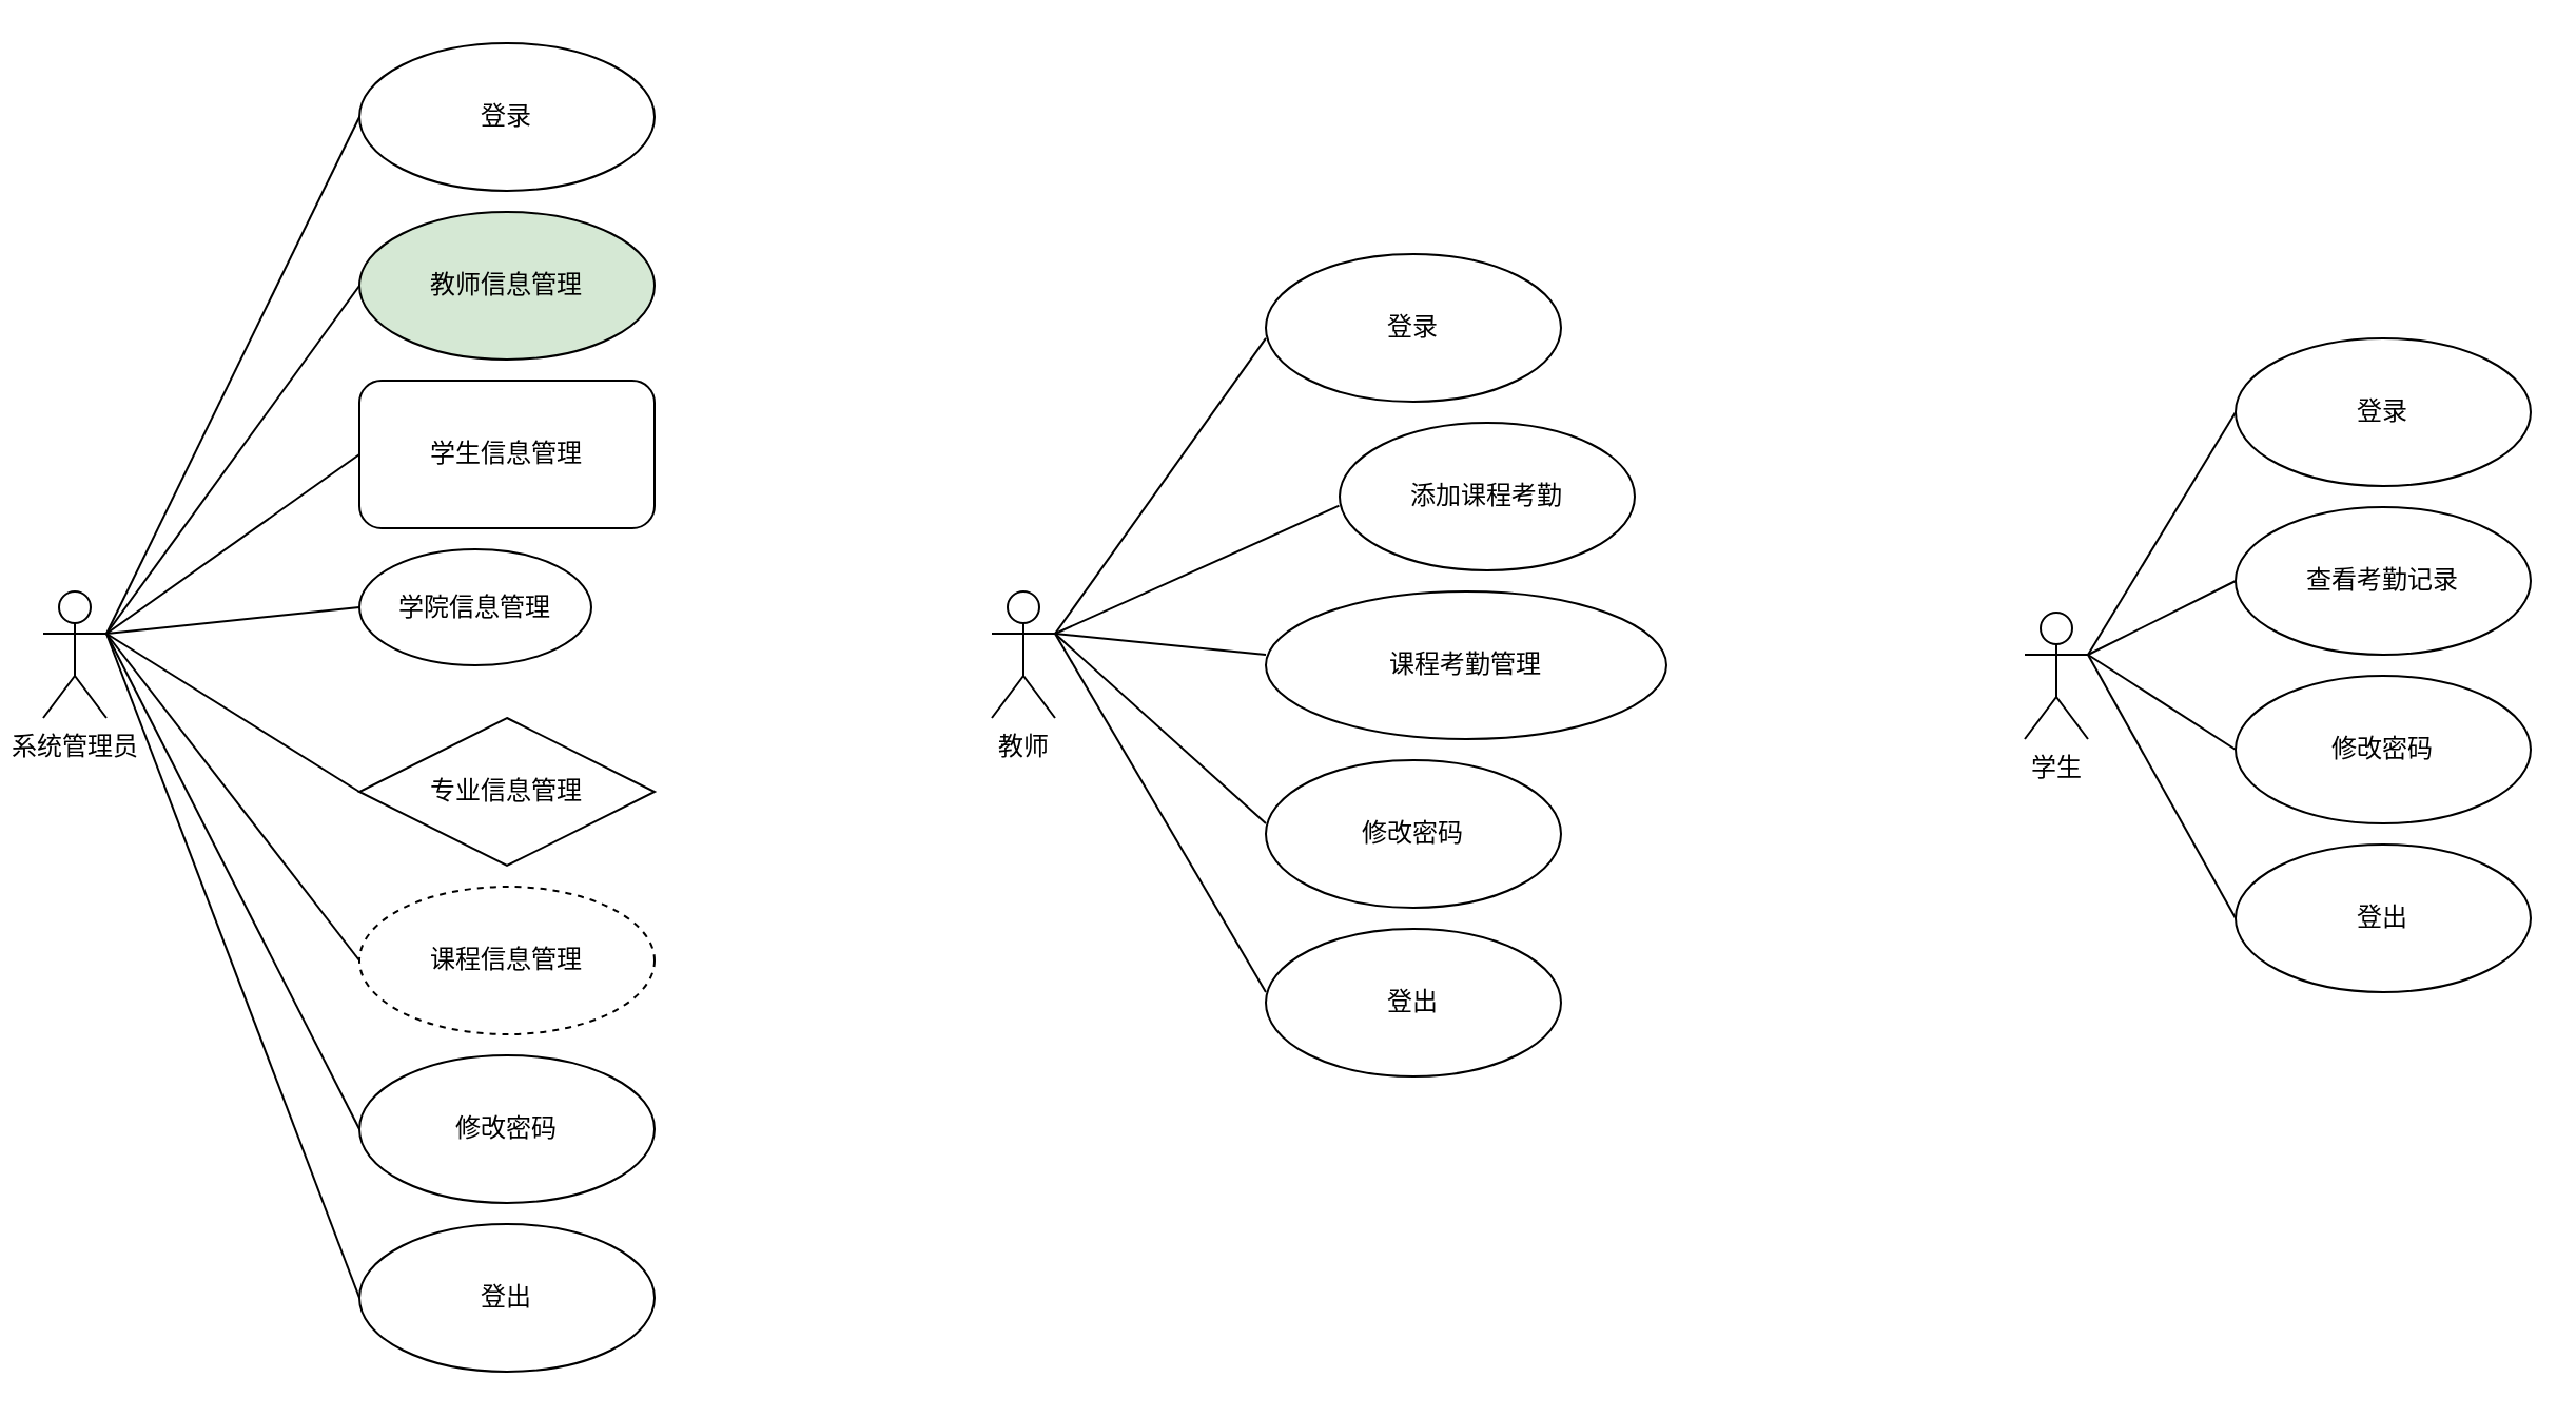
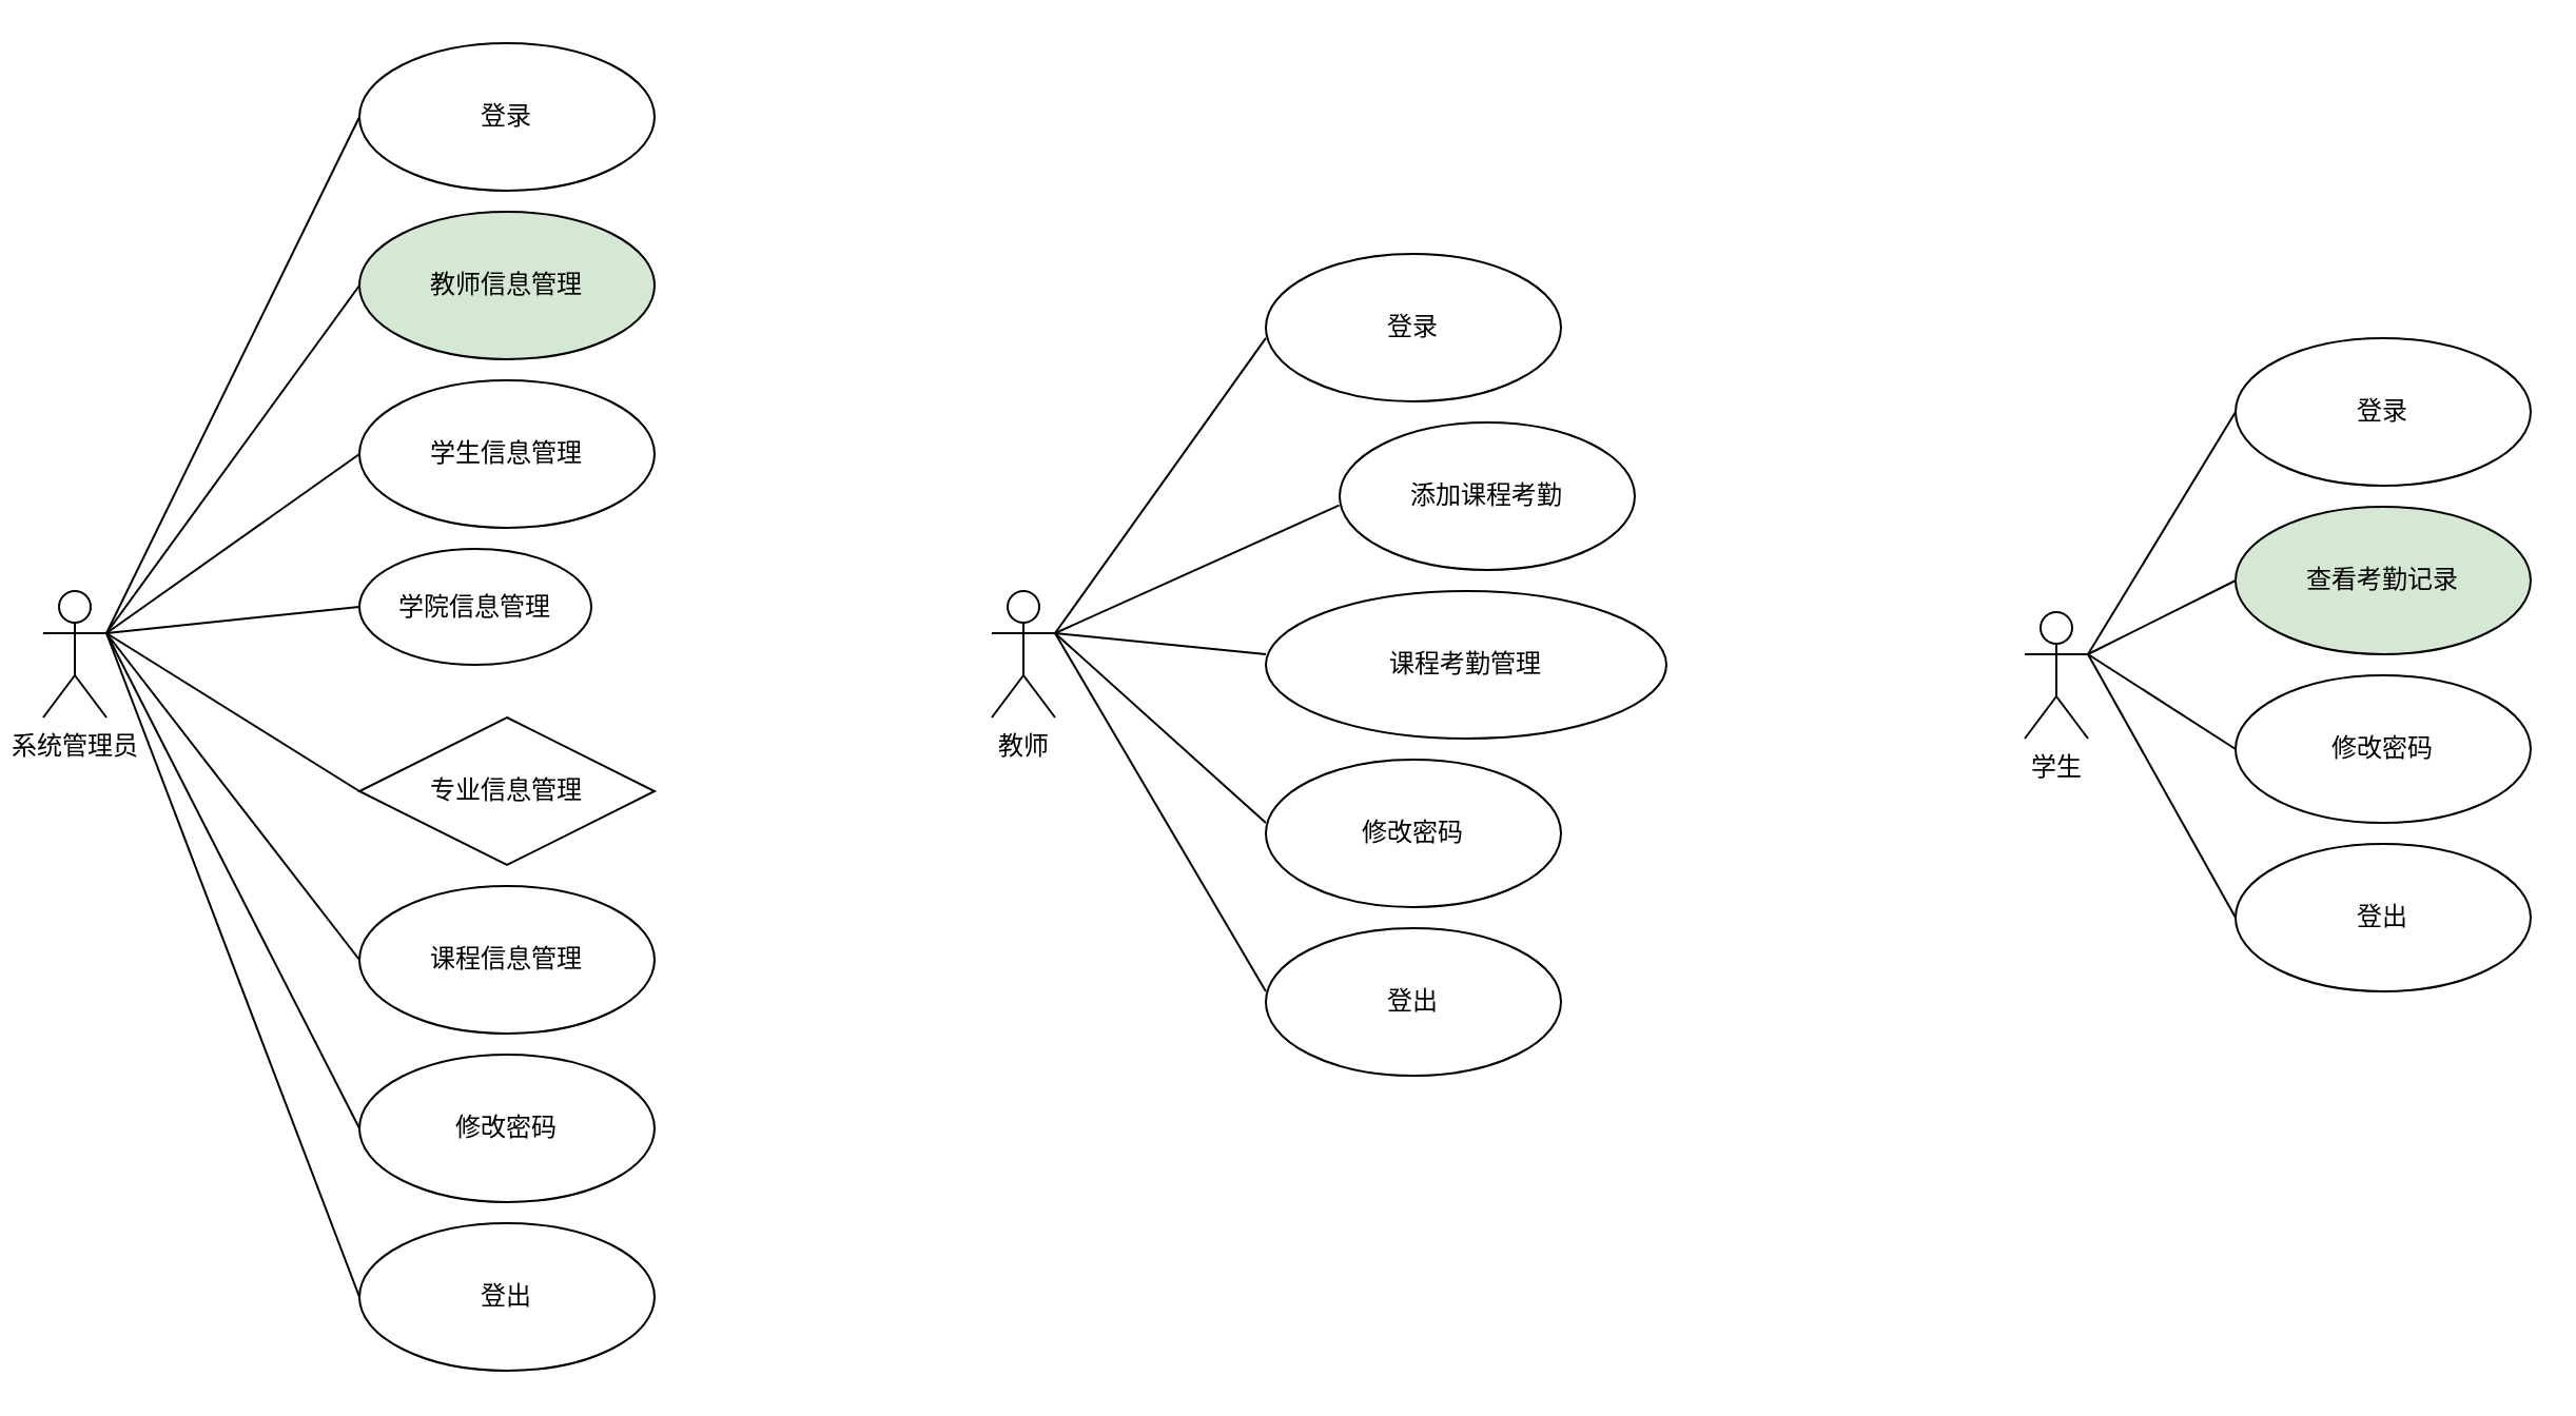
  <mxCell id="0" />
  <mxCell id="1" parent="0" />
  <mxCell id="2" value="系统管理员" style="shape=umlActor;verticalLabelPosition=bottom;verticalAlign=top;html=1;outlineConnect=0;" vertex="1" parent="1"><mxGeometry x="20" y="280" width="30" height="60" as="geometry" /></mxCell>
- <mxCell id="3" value="学生信息管理" style="whiteSpace=wrap;html=1;rounded=1;" vertex="1" parent="1"><mxGeometry x="170" y="180" width="140" height="70" as="geometry" /></mxCell>
+ <mxCell id="3" value="学生信息管理" style="ellipse;whiteSpace=wrap;html=1;" vertex="1" parent="1"><mxGeometry x="170" y="180" width="140" height="70" as="geometry" /></mxCell>
  <mxCell id="4" value="学院信息管理" style="ellipse;whiteSpace=wrap;html=1;" vertex="1" parent="1"><mxGeometry x="170" y="260" width="110" height="55" as="geometry" /></mxCell>
  <mxCell id="5" value="教师信息管理" style="ellipse;whiteSpace=wrap;html=1;fillColor=#d5e8d4;" vertex="1" parent="1"><mxGeometry x="170" y="100" width="140" height="70" as="geometry" /></mxCell>
  <mxCell id="6" value="专业信息管理" style="rhombus;whiteSpace=wrap;html=1;" vertex="1" parent="1"><mxGeometry x="170" y="340" width="140" height="70" as="geometry" /></mxCell>
- <mxCell id="7" value="课程信息管理" style="ellipse;whiteSpace=wrap;html=1;dashed=1;" vertex="1" parent="1"><mxGeometry x="170" y="420" width="140" height="70" as="geometry" /></mxCell>
+ <mxCell id="7" value="课程信息管理" style="ellipse;whiteSpace=wrap;html=1;" vertex="1" parent="1"><mxGeometry x="170" y="420" width="140" height="70" as="geometry" /></mxCell>
  <mxCell id="8" value="登录" style="ellipse;whiteSpace=wrap;html=1;" vertex="1" parent="1"><mxGeometry x="170" y="20" width="140" height="70" as="geometry" /></mxCell>
  <mxCell id="9" value="登出" style="ellipse;whiteSpace=wrap;html=1;" vertex="1" parent="1"><mxGeometry x="170" y="580" width="140" height="70" as="geometry" /></mxCell>
  <mxCell id="10" value="修改密码" style="ellipse;whiteSpace=wrap;html=1;" vertex="1" parent="1"><mxGeometry x="170" y="500" width="140" height="70" as="geometry" /></mxCell>
  <mxCell id="11" value="" style="endArrow=none;html=1;rounded=0;entryX=0;entryY=0.5;entryDx=0;entryDy=0;" edge="1" parent="1" target="8"><mxGeometry width="50" height="50" relative="1" as="geometry"><mxPoint x="50" y="300" as="sourcePoint" /><mxPoint x="100" y="250" as="targetPoint" /></mxGeometry></mxCell>
  <mxCell id="12" value="" style="endArrow=none;html=1;rounded=0;entryX=0;entryY=0.5;entryDx=0;entryDy=0;" edge="1" parent="1" target="5"><mxGeometry width="50" height="50" relative="1" as="geometry"><mxPoint x="50" y="300" as="sourcePoint" /><mxPoint x="100" y="250" as="targetPoint" /></mxGeometry></mxCell>
  <mxCell id="13" value="" style="endArrow=none;html=1;rounded=0;entryX=0;entryY=0.5;entryDx=0;entryDy=0;" edge="1" parent="1" target="3"><mxGeometry width="50" height="50" relative="1" as="geometry"><mxPoint x="50" y="300" as="sourcePoint" /><mxPoint x="100" y="250" as="targetPoint" /></mxGeometry></mxCell>
  <mxCell id="14" value="" style="endArrow=none;html=1;rounded=0;entryX=0;entryY=0.5;entryDx=0;entryDy=0;" edge="1" parent="1" target="4"><mxGeometry width="50" height="50" relative="1" as="geometry"><mxPoint x="50" y="300" as="sourcePoint" /><mxPoint x="100" y="250" as="targetPoint" /></mxGeometry></mxCell>
  <mxCell id="15" value="" style="endArrow=none;html=1;rounded=0;entryX=0;entryY=0.5;entryDx=0;entryDy=0;" edge="1" parent="1" target="6"><mxGeometry width="50" height="50" relative="1" as="geometry"><mxPoint x="50" y="300" as="sourcePoint" /><mxPoint x="100" y="250" as="targetPoint" /></mxGeometry></mxCell>
  <mxCell id="16" value="" style="endArrow=none;html=1;rounded=0;entryX=0;entryY=0.5;entryDx=0;entryDy=0;" edge="1" parent="1" target="7"><mxGeometry width="50" height="50" relative="1" as="geometry"><mxPoint x="50" y="300" as="sourcePoint" /><mxPoint x="100" y="250" as="targetPoint" /></mxGeometry></mxCell>
  <mxCell id="17" value="" style="endArrow=none;html=1;rounded=0;entryX=0;entryY=0.5;entryDx=0;entryDy=0;" edge="1" parent="1" target="10"><mxGeometry width="50" height="50" relative="1" as="geometry"><mxPoint x="50" y="300" as="sourcePoint" /><mxPoint x="100" y="250" as="targetPoint" /></mxGeometry></mxCell>
  <mxCell id="18" value="" style="endArrow=none;html=1;rounded=0;entryX=0;entryY=0.5;entryDx=0;entryDy=0;" edge="1" parent="1" target="9"><mxGeometry width="50" height="50" relative="1" as="geometry"><mxPoint x="50" y="300" as="sourcePoint" /><mxPoint x="100" y="250" as="targetPoint" /></mxGeometry></mxCell>
  <mxCell id="19" value="教师" style="shape=umlActor;verticalLabelPosition=bottom;verticalAlign=top;html=1;" vertex="1" parent="1"><mxGeometry x="470" y="280" width="30" height="60" as="geometry" /></mxCell>
  <mxCell id="20" value="登录" style="ellipse;whiteSpace=wrap;html=1;" vertex="1" parent="1"><mxGeometry x="600" y="120" width="140" height="70" as="geometry" /></mxCell>
  <mxCell id="21" value="添加课程考勤" style="ellipse;whiteSpace=wrap;html=1;" vertex="1" parent="1"><mxGeometry x="635" y="200" width="140" height="70" as="geometry" /></mxCell>
  <mxCell id="22" value="修改密码" style="ellipse;whiteSpace=wrap;html=1;" vertex="1" parent="1"><mxGeometry x="600" y="360" width="140" height="70" as="geometry" /></mxCell>
  <mxCell id="23" value="登出" style="ellipse;whiteSpace=wrap;html=1;" vertex="1" parent="1"><mxGeometry x="600" y="440" width="140" height="70" as="geometry" /></mxCell>
  <mxCell id="24" value="课程考勤管理" style="ellipse;whiteSpace=wrap;html=1;" vertex="1" parent="1"><mxGeometry x="600" y="280" width="190" height="70" as="geometry" /></mxCell>
  <mxCell id="25" value="" style="endArrow=none;html=1;rounded=0;entryX=-0.002;entryY=0.562;entryDx=0;entryDy=0;entryPerimeter=0;" edge="1" parent="1" target="21"><mxGeometry width="50" height="50" relative="1" as="geometry"><mxPoint x="500" y="300" as="sourcePoint" /><mxPoint x="550" y="250" as="targetPoint" /></mxGeometry></mxCell>
  <mxCell id="26" value="" style="endArrow=none;html=1;rounded=0;entryX=0;entryY=0.571;entryDx=0;entryDy=0;entryPerimeter=0;" edge="1" parent="1" target="20"><mxGeometry width="50" height="50" relative="1" as="geometry"><mxPoint x="500" y="300" as="sourcePoint" /><mxPoint x="550" y="250" as="targetPoint" /></mxGeometry></mxCell>
  <mxCell id="27" value="" style="endArrow=none;html=1;rounded=0;entryX=0;entryY=0.429;entryDx=0;entryDy=0;entryPerimeter=0;" edge="1" parent="1" target="24"><mxGeometry width="50" height="50" relative="1" as="geometry"><mxPoint x="500" y="300" as="sourcePoint" /><mxPoint x="550" y="250" as="targetPoint" /></mxGeometry></mxCell>
  <mxCell id="28" value="" style="endArrow=none;html=1;rounded=0;entryX=0;entryY=0.429;entryDx=0;entryDy=0;entryPerimeter=0;" edge="1" parent="1" target="22"><mxGeometry width="50" height="50" relative="1" as="geometry"><mxPoint x="500" y="300" as="sourcePoint" /><mxPoint x="550" y="250" as="targetPoint" /></mxGeometry></mxCell>
  <mxCell id="29" value="" style="endArrow=none;html=1;rounded=0;entryX=0;entryY=0.429;entryDx=0;entryDy=0;entryPerimeter=0;" edge="1" parent="1" target="23"><mxGeometry width="50" height="50" relative="1" as="geometry"><mxPoint x="500" y="300" as="sourcePoint" /><mxPoint x="550" y="250" as="targetPoint" /></mxGeometry></mxCell>
  <mxCell id="30" value="学生" style="shape=umlActor;verticalLabelPosition=bottom;verticalAlign=top;html=1;" vertex="1" parent="1"><mxGeometry x="960" y="290" width="30" height="60" as="geometry" /></mxCell>
  <mxCell id="31" value="登出" style="ellipse;whiteSpace=wrap;html=1;" vertex="1" parent="1"><mxGeometry x="1060" y="400" width="140" height="70" as="geometry" /></mxCell>
  <mxCell id="32" value="修改密码" style="ellipse;whiteSpace=wrap;html=1;" vertex="1" parent="1"><mxGeometry x="1060" y="320" width="140" height="70" as="geometry" /></mxCell>
  <mxCell id="33" value="登录" style="ellipse;whiteSpace=wrap;html=1;" vertex="1" parent="1"><mxGeometry x="1060" y="160" width="140" height="70" as="geometry" /></mxCell>
- <mxCell id="34" value="查看考勤记录" style="ellipse;whiteSpace=wrap;html=1;" vertex="1" parent="1"><mxGeometry x="1060" y="240" width="140" height="70" as="geometry" /></mxCell>
+ <mxCell id="34" value="查看考勤记录" style="ellipse;whiteSpace=wrap;html=1;fillColor=#d5e8d4;" vertex="1" parent="1"><mxGeometry x="1060" y="240" width="140" height="70" as="geometry" /></mxCell>
  <mxCell id="35" value="" style="endArrow=none;html=1;rounded=0;entryX=0;entryY=0.5;entryDx=0;entryDy=0;" edge="1" parent="1" target="33"><mxGeometry width="50" height="50" relative="1" as="geometry"><mxPoint x="990" y="310" as="sourcePoint" /><mxPoint x="1040" y="260" as="targetPoint" /></mxGeometry></mxCell>
  <mxCell id="36" value="" style="endArrow=none;html=1;rounded=0;entryX=0;entryY=0.5;entryDx=0;entryDy=0;" edge="1" parent="1" target="34"><mxGeometry width="50" height="50" relative="1" as="geometry"><mxPoint x="990" y="310" as="sourcePoint" /><mxPoint x="1040" y="260" as="targetPoint" /></mxGeometry></mxCell>
  <mxCell id="37" value="" style="endArrow=none;html=1;rounded=0;entryX=0;entryY=0.5;entryDx=0;entryDy=0;" edge="1" parent="1" target="32"><mxGeometry width="50" height="50" relative="1" as="geometry"><mxPoint x="990" y="310" as="sourcePoint" /><mxPoint x="1040" y="260" as="targetPoint" /></mxGeometry></mxCell>
  <mxCell id="38" value="" style="endArrow=none;html=1;rounded=0;entryX=0;entryY=0.5;entryDx=0;entryDy=0;" edge="1" parent="1" target="31"><mxGeometry width="50" height="50" relative="1" as="geometry"><mxPoint x="990" y="310" as="sourcePoint" /><mxPoint x="1040" y="260" as="targetPoint" /></mxGeometry></mxCell>
